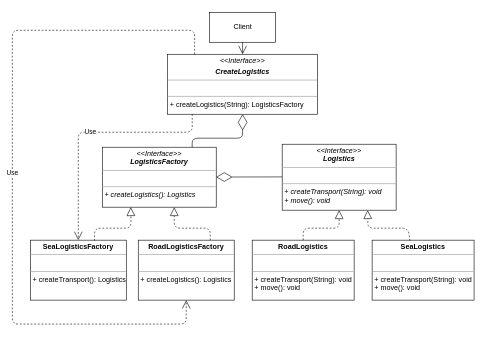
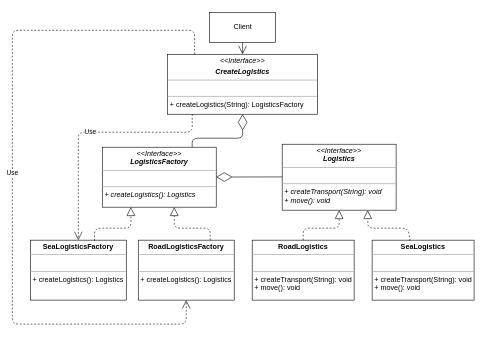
  <mxCell id="0" />
  <mxCell id="1" parent="0" />
  <mxCell id="2" value="Client" style="html=1;" parent="1" vertex="1"><mxGeometry x="349" y="20" width="110" height="50" as="geometry" /></mxCell>
  <mxCell id="3" value="&lt;p style=&quot;margin: 0px ; margin-top: 4px ; text-align: center&quot;&gt;&lt;i&gt;&amp;lt;&amp;lt;Interface&amp;gt;&amp;gt;&lt;/i&gt;&lt;br&gt;&lt;b&gt;&lt;i&gt;Logistics&lt;/i&gt;&lt;/b&gt;&lt;/p&gt;&lt;hr size=&quot;1&quot;&gt;&lt;p style=&quot;margin: 0px ; margin-left: 4px&quot;&gt;&lt;br&gt;&lt;/p&gt;&lt;hr size=&quot;1&quot;&gt;&lt;p style=&quot;margin: 0px ; margin-left: 4px&quot;&gt;&lt;i&gt;+ createTransport(String): void&lt;br&gt;+ move(): void&lt;/i&gt;&lt;/p&gt;" style="verticalAlign=top;align=left;overflow=fill;fontSize=12;fontFamily=Helvetica;html=1;" parent="1" vertex="1"><mxGeometry x="470" y="240" width="190" height="110" as="geometry" /></mxCell>
  <mxCell id="4" value="&lt;p style=&quot;margin: 0px ; margin-top: 4px ; text-align: center&quot;&gt;&lt;i&gt;&amp;lt;&amp;lt;Interface&amp;gt;&amp;gt;&lt;/i&gt;&lt;br&gt;&lt;b&gt;&lt;i&gt;LogisticsFactory&lt;/i&gt;&lt;/b&gt;&lt;/p&gt;&lt;hr size=&quot;1&quot;&gt;&lt;p style=&quot;margin: 0px ; margin-left: 4px&quot;&gt;&lt;br&gt;&lt;/p&gt;&lt;hr size=&quot;1&quot;&gt;&lt;p style=&quot;margin: 0px ; margin-left: 4px&quot;&gt;&lt;i&gt;+ createLogistics(): Logistics&lt;/i&gt;&lt;br&gt;&lt;br&gt;&lt;/p&gt;" style="verticalAlign=top;align=left;overflow=fill;fontSize=12;fontFamily=Helvetica;html=1;" parent="1" vertex="1"><mxGeometry x="170" y="245" width="190" height="100" as="geometry" /></mxCell>
  <mxCell id="5" value="&lt;p style=&quot;margin: 0px ; margin-top: 4px ; text-align: center&quot;&gt;&lt;b&gt;RoadLogistics&lt;/b&gt;&lt;br&gt;&lt;/p&gt;&lt;hr size=&quot;1&quot;&gt;&lt;p style=&quot;margin: 0px ; margin-left: 4px&quot;&gt;&lt;br&gt;&lt;/p&gt;&lt;hr size=&quot;1&quot;&gt;&lt;p style=&quot;margin: 0px ; margin-left: 4px&quot;&gt;+ createTransport(String): void&lt;br&gt;+ move(): void&lt;/p&gt;" style="verticalAlign=top;align=left;overflow=fill;fontSize=12;fontFamily=Helvetica;html=1;" parent="1" vertex="1"><mxGeometry x="420" y="400" width="170" height="100" as="geometry" /></mxCell>
  <mxCell id="6" value="&lt;p style=&quot;margin: 0px ; margin-top: 4px ; text-align: center&quot;&gt;&lt;b&gt;SeaLogistics&lt;/b&gt;&lt;br&gt;&lt;/p&gt;&lt;hr size=&quot;1&quot;&gt;&lt;p style=&quot;margin: 0px ; margin-left: 4px&quot;&gt;&lt;br&gt;&lt;/p&gt;&lt;hr size=&quot;1&quot;&gt;&lt;p style=&quot;margin: 0px ; margin-left: 4px&quot;&gt;+ createTransport(String): void&lt;br&gt;+ move(): void&lt;/p&gt;" style="verticalAlign=top;align=left;overflow=fill;fontSize=12;fontFamily=Helvetica;html=1;" parent="1" vertex="1"><mxGeometry x="620" y="400" width="170" height="100" as="geometry" /></mxCell>
- <mxCell id="7" value="&lt;p style=&quot;margin: 0px ; margin-top: 4px ; text-align: center&quot;&gt;&lt;b&gt;SeaLogisticsFactory&lt;/b&gt;&lt;/p&gt;&lt;hr size=&quot;1&quot;&gt;&lt;p style=&quot;margin: 0px ; margin-left: 4px&quot;&gt;&lt;br&gt;&lt;/p&gt;&lt;hr size=&quot;1&quot;&gt;&lt;p style=&quot;margin: 0px ; margin-left: 4px&quot;&gt;+ createTransport(): Logistics&lt;br&gt;&lt;br&gt;&lt;/p&gt;" style="verticalAlign=top;align=left;overflow=fill;fontSize=12;fontFamily=Helvetica;html=1;" parent="1" vertex="1"><mxGeometry x="50" y="400" width="160" height="100" as="geometry" /></mxCell>
+ <mxCell id="7" value="&lt;p style=&quot;margin: 0px ; margin-top: 4px ; text-align: center&quot;&gt;&lt;b&gt;SeaLogisticsFactory&lt;/b&gt;&lt;/p&gt;&lt;hr size=&quot;1&quot;&gt;&lt;p style=&quot;margin: 0px ; margin-left: 4px&quot;&gt;&lt;br&gt;&lt;/p&gt;&lt;hr size=&quot;1&quot;&gt;&lt;p style=&quot;margin: 0px ; margin-left: 4px&quot;&gt;+ createLogistics(): Logistics&lt;br&gt;&lt;br&gt;&lt;/p&gt;" style="verticalAlign=top;align=left;overflow=fill;fontSize=12;fontFamily=Helvetica;html=1;" parent="1" vertex="1"><mxGeometry x="50" y="400" width="160" height="100" as="geometry" /></mxCell>
  <mxCell id="8" value="&lt;p style=&quot;margin: 0px ; margin-top: 4px ; text-align: center&quot;&gt;&lt;b&gt;RoadLogisticsFactory&lt;/b&gt;&lt;/p&gt;&lt;hr size=&quot;1&quot;&gt;&lt;p style=&quot;margin: 0px ; margin-left: 4px&quot;&gt;&lt;br&gt;&lt;/p&gt;&lt;hr size=&quot;1&quot;&gt;&lt;p style=&quot;margin: 0px ; margin-left: 4px&quot;&gt;+ createLogistics(): Logistics&lt;br&gt;&lt;br&gt;&lt;/p&gt;" style="verticalAlign=top;align=left;overflow=fill;fontSize=12;fontFamily=Helvetica;html=1;" parent="1" vertex="1"><mxGeometry x="230" y="400" width="160" height="100" as="geometry" /></mxCell>
  <mxCell id="9" value="" style="endArrow=diamondThin;endFill=0;endSize=24;html=1;" parent="1" target="4" edge="1"><mxGeometry width="160" relative="1" as="geometry"><mxPoint x="470" y="294.5" as="sourcePoint" /><mxPoint x="310" y="294.5" as="targetPoint" /></mxGeometry></mxCell>
  <mxCell id="10" value="&lt;p style=&quot;margin: 0px ; margin-top: 4px ; text-align: center&quot;&gt;&lt;i&gt;&amp;lt;&amp;lt;Interface&amp;gt;&amp;gt;&lt;/i&gt;&lt;br&gt;&lt;/p&gt;&lt;p style=&quot;margin: 0px ; margin-top: 4px ; text-align: center&quot;&gt;&lt;b&gt;&lt;i&gt;CreateLogistics&lt;/i&gt;&lt;/b&gt;&lt;/p&gt;&lt;hr size=&quot;1&quot;&gt;&lt;p style=&quot;margin: 0px ; margin-left: 4px&quot;&gt;&lt;br&gt;&lt;/p&gt;&lt;hr size=&quot;1&quot;&gt;&lt;p style=&quot;margin: 0px ; margin-left: 4px&quot;&gt;+ createLogistics(String): LogisticsFactory&lt;/p&gt;" style="verticalAlign=top;align=left;overflow=fill;fontSize=12;fontFamily=Helvetica;html=1;" parent="1" vertex="1"><mxGeometry x="279" y="90" width="250" height="100" as="geometry" /></mxCell>
  <mxCell id="11" value="" style="endArrow=diamondThin;endFill=0;endSize=24;html=1;entryX=0.5;entryY=1;entryDx=0;entryDy=0;exitX=0.789;exitY=0;exitDx=0;exitDy=0;exitPerimeter=0;" parent="1" source="4" target="10" edge="1"><mxGeometry width="160" relative="1" as="geometry"><mxPoint x="300" y="220" as="sourcePoint" /><mxPoint x="480" y="390" as="targetPoint" /><Array as="points"><mxPoint x="320" y="230" /><mxPoint x="404" y="230" /></Array></mxGeometry></mxCell>
  <mxCell id="12" value="" style="endArrow=open;endFill=1;endSize=12;html=1;exitX=0.5;exitY=1;exitDx=0;exitDy=0;" parent="1" source="2" target="10" edge="1"><mxGeometry width="160" relative="1" as="geometry"><mxPoint x="320" y="190" as="sourcePoint" /><mxPoint x="480" y="190" as="targetPoint" /></mxGeometry></mxCell>
  <mxCell id="13" value="" style="endArrow=block;dashed=1;endFill=0;endSize=12;html=1;exitX=0.669;exitY=0.01;exitDx=0;exitDy=0;entryX=0.25;entryY=1;entryDx=0;entryDy=0;exitPerimeter=0;" parent="1" source="7" target="4" edge="1"><mxGeometry width="160" relative="1" as="geometry"><mxPoint x="320" y="190" as="sourcePoint" /><mxPoint x="480" y="190" as="targetPoint" /><Array as="points"><mxPoint x="157" y="380" /><mxPoint x="218" y="380" /></Array></mxGeometry></mxCell>
  <mxCell id="14" value="" style="endArrow=block;dashed=1;endFill=0;endSize=12;html=1;exitX=0.75;exitY=0;exitDx=0;exitDy=0;" parent="1" source="8" edge="1"><mxGeometry width="160" relative="1" as="geometry"><mxPoint x="367" y="402" as="sourcePoint" /><mxPoint x="290" y="345" as="targetPoint" /><Array as="points"><mxPoint x="350" y="380" /><mxPoint x="290" y="380" /></Array></mxGeometry></mxCell>
  <mxCell id="15" value="" style="endArrow=block;dashed=1;endFill=0;endSize=12;html=1;exitX=0.5;exitY=0;exitDx=0;exitDy=0;entryX=0.5;entryY=1;entryDx=0;entryDy=0;" parent="1" source="5" target="3" edge="1"><mxGeometry width="160" relative="1" as="geometry"><mxPoint x="520" y="370" as="sourcePoint" /><mxPoint x="680" y="370" as="targetPoint" /><Array as="points"><mxPoint x="505" y="380" /><mxPoint x="565" y="380" /></Array></mxGeometry></mxCell>
  <mxCell id="16" value="" style="endArrow=block;dashed=1;endFill=0;endSize=12;html=1;exitX=0.371;exitY=0.01;exitDx=0;exitDy=0;exitPerimeter=0;entryX=0.75;entryY=1;entryDx=0;entryDy=0;" parent="1" source="6" target="3" edge="1"><mxGeometry width="160" relative="1" as="geometry"><mxPoint x="320" y="190" as="sourcePoint" /><mxPoint x="480" y="190" as="targetPoint" /><Array as="points"><mxPoint x="680" y="380" /><mxPoint x="613" y="380" /></Array></mxGeometry></mxCell>
  <mxCell id="17" value="Use" style="endArrow=open;endSize=12;dashed=1;html=1;" parent="1" edge="1"><mxGeometry width="160" relative="1" as="geometry"><mxPoint x="320" y="190" as="sourcePoint" /><mxPoint x="130" y="400" as="targetPoint" /><Array as="points"><mxPoint x="320" y="220" /><mxPoint x="130" y="220" /></Array></mxGeometry></mxCell>
  <mxCell id="18" value="Use" style="endArrow=open;endSize=12;dashed=1;html=1;entryX=0.5;entryY=1;entryDx=0;entryDy=0;" parent="1" target="8" edge="1"><mxGeometry width="160" relative="1" as="geometry"><mxPoint x="324" y="90" as="sourcePoint" /><mxPoint x="320" y="530" as="targetPoint" /><Array as="points"><mxPoint x="324" y="50" /><mxPoint x="20" y="50" /><mxPoint x="20" y="540" /><mxPoint x="310" y="540" /></Array></mxGeometry></mxCell>
